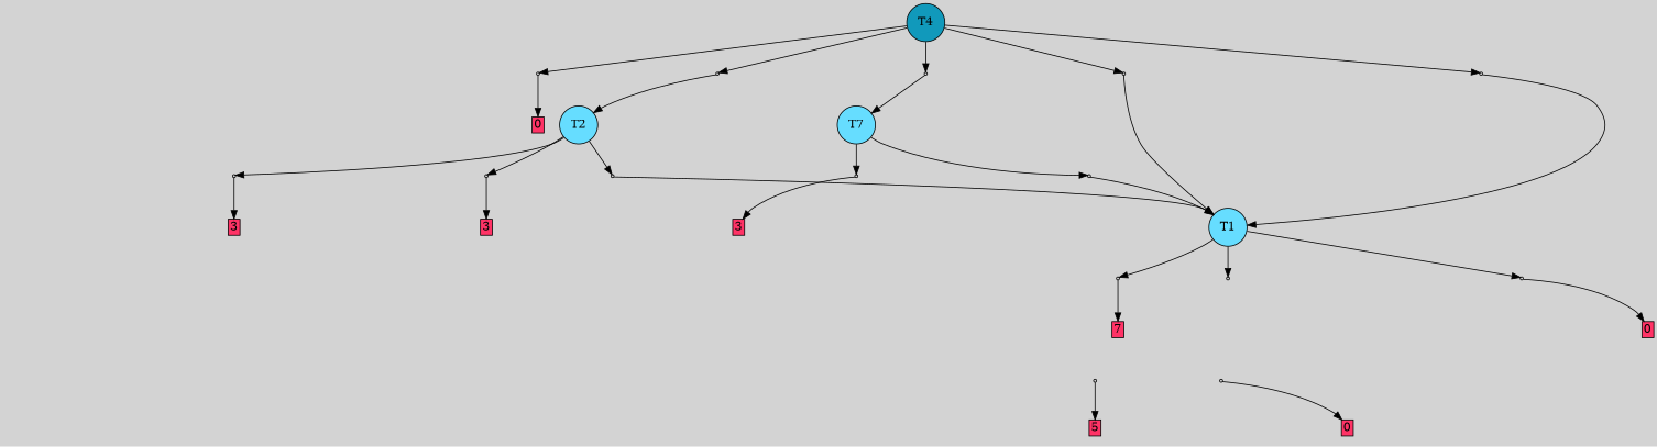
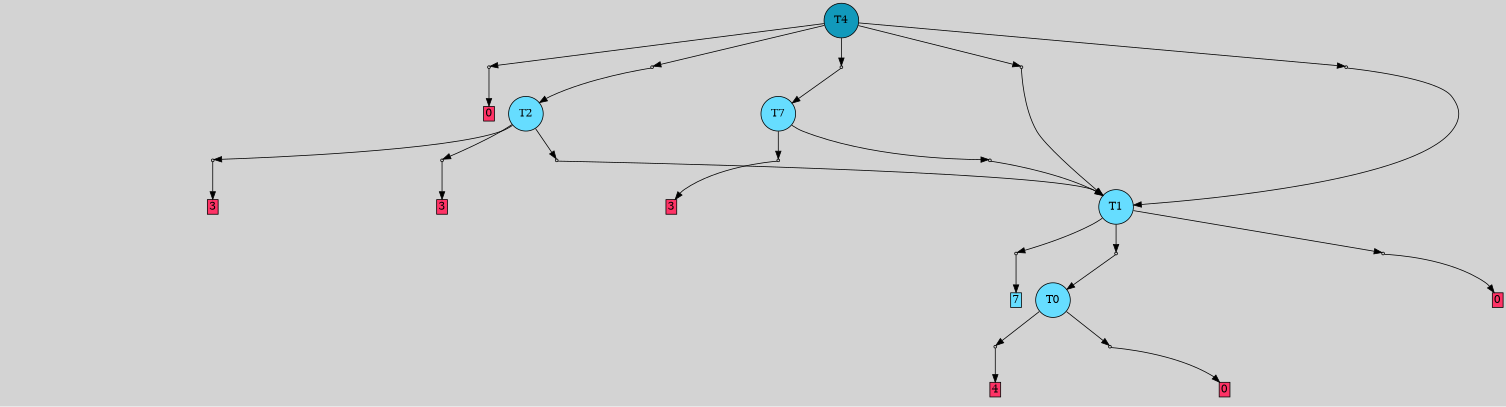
  digraph {
    bgcolor=lightgray
    node [shape=box style=filled]
    T4 [fillcolor="#1199bb" shape=circle]
    P10 [fillcolor="#cccccc" shape=point]
    P11 [fillcolor="#cccccc" shape=point]
    P12 [fillcolor="#cccccc" shape=point]
    P13 [fillcolor="#cccccc" shape=point]
    P14 [fillcolor="#cccccc" shape=point]
+   T0 [fillcolor="#66ddff" shape=circle]
    P0 [fillcolor="#cccccc" shape=point]
    P1 [fillcolor="#cccccc" shape=point]
    n10 [label="7|0&1|3#4|7#4|6#3|3#1|4#4|7&#92;n" style=invis]
-   n11 [fillcolor="#ff3366" height=0 label=5 margin=0.03 width=0]
+   n11 [fillcolor="#ff3366" height=0 label=4 margin=0.03 width=0]
    n12 [label="6|0&3|1#1|7#3|5#4|2#1|0#3|7&#92;n" style=invis]
    n13 [fillcolor="#ff3366" height=0 label=0 margin=0.03 width=0]
    T1 [fillcolor="#66ddff" shape=circle]
    P2 [fillcolor="#cccccc" shape=point]
    P3 [fillcolor="#cccccc" shape=point]
    P4 [fillcolor="#cccccc" shape=point]
    n18 [label="3|0&3|4#0|1#4|6#2|1#1|0#0|7&#92;n" style=invis]
-   n19 [fillcolor="#ff3366" height=0 label=7 margin=0.03 width=0]
+   n19 [fillcolor="#66ddff" height=0 label=7 margin=0.03 width=0]
    n20 [label="6|2&1|6#1|6#2|0#1|1#0|1#1|1&#92;n7|0&2|5#0|2#4|0#3|4#2|2#3|0&#92;n" style=invis]
    n21 [label="9|0&4|2#4|1#0|0#2|2#1|7#1|5&#92;n" style=invis]
    n22 [fillcolor="#ff3366" height=0 label=0 margin=0.03 width=0]
    T2 [fillcolor="#66ddff" shape=circle]
    P5 [fillcolor="#cccccc" shape=point]
    P6 [fillcolor="#cccccc" shape=point]
    P7 [fillcolor="#cccccc" shape=point]
    n27 [label="6|0&2|2#1|6#3|1#3|1#1|5#4|7&#92;n" style=invis]
    n28 [label="6|0&1|5#4|4#1|2#4|7#0|7#4|1&#92;n" style=invis]
    n29 [fillcolor="#ff3366" height=0 label=3 margin=0.03 width=0]
    n30 [label="6|0&3|4#3|7#0|7#1|5#1|1#1|7&#92;n" style=invis]
    n31 [fillcolor="#ff3366" height=0 label=3 margin=0.03 width=0]
    n32 [fillcolor="#66ddff" label=T7 shape=circle]
    P8 [fillcolor="#cccccc" shape=point]
    P9 [fillcolor="#cccccc" shape=point]
    n35 [label="6|0&2|2#1|6#3|1#3|1#1|5#4|7&#92;n" style=invis]
    n36 [label="6|0&1|5#4|4#1|2#4|7#0|7#4|1&#92;n" style=invis]
    n37 [fillcolor="#ff3366" height=0 label=3 margin=0.03 width=0]
    n38 [label="2|0&3|6#4|2#0|0#4|6#2|6#1|0&#92;n" style=invis]
    n39 [fillcolor="#ff3366" height=0 label=0 margin=0.03 width=0]
    n40 [label="3|0&3|7#0|7#4|3#2|0#2|3#2|6&#92;n" style=invis]
    n41 [label="2|0&2|6#2|7#3|7#2|5#0|1#2|5&#92;n" style=invis]
    n42 [label="11|0&4|0#1|2#0|7#3|7#3|0#3|3&#92;n2|0&4|2#0|0#1|5#2|1#4|0#2|1&#92;n" style=invis]
    n43 [label="6|0&2|4#1|6#3|1#3|1#1|5#4|7&#92;n" style=invis]
    subgraph sub_1 {
      rank=same
      T4
    }
    T4 -> P10
    T4 -> P11
    T4 -> P12
    T4 -> P13
    T4 -> P14
    P10 -> n38 [style=invis]
    P10 -> n39
    P11 -> T2
    P11 -> n40 [style=invis]
    P12 -> n32
    P12 -> n41 [style=invis]
    P13 -> T1
    P13 -> n42 [style=invis]
    P14 -> T1
    P14 -> n43 [style=invis]
+   T0 -> P0
+   T0 -> P1
    P0 -> n10 [style=invis]
    P0 -> n11
    P1 -> n12 [style=invis]
    P1 -> n13
    T1 -> P2
    T1 -> P3
    T1 -> P4
    P2 -> n18 [style=invis]
    P2 -> n19
+   P3 -> T0
    P3 -> n20 [style=invis]
    P4 -> n21 [style=invis]
    P4 -> n22
    T2 -> P5
    T2 -> P6
    T2 -> P7
    P5 -> T1
    P5 -> n27 [style=invis]
    P6 -> n28 [style=invis]
    P6 -> n29
    P7 -> n30 [style=invis]
    P7 -> n31
    n32 -> P8
    n32 -> P9
    P8 -> T1
    P8 -> n35 [style=invis]
    P9 -> n36 [style=invis]
    P9 -> n37
  }
